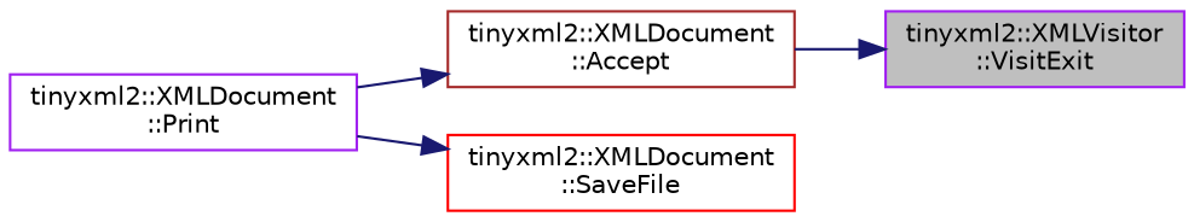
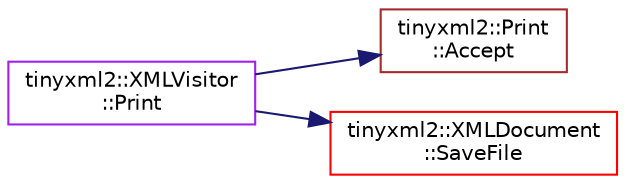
  digraph {
    rankdir=RL
    node [color=purple fillcolor=white fontname=Helvetica fontsize=10 shape=record style=filled]
    edge [color=midnightblue dir=back fontname=Helvetica fontsize=10 labelfontname=Helvetica labelfontsize=10 style=solid]
-   n1 [fillcolor=grey75 fontcolor=black height=0.2 label="tinyxml2::XMLVisitor\l::VisitExit" width=0.4]
-   n2 [color=brown height=0.2 label="tinyxml2::XMLDocument\l::Accept" width=0.4]
-   n3 [height=0.2 label="tinyxml2::XMLDocument\l::Print" width=0.4]
+   n2 [color=brown height=0.2 label="tinyxml2::Print\l::Accept" width=0.4]
+   n3 [height=0.2 label="tinyxml2::XMLVisitor\l::Print" width=0.4]
    n4 [color=red height=0.2 label="tinyxml2::XMLDocument\l::SaveFile" width=0.4]
-   n1 -> n2
    n2 -> n3
    n4 -> n3
  }
